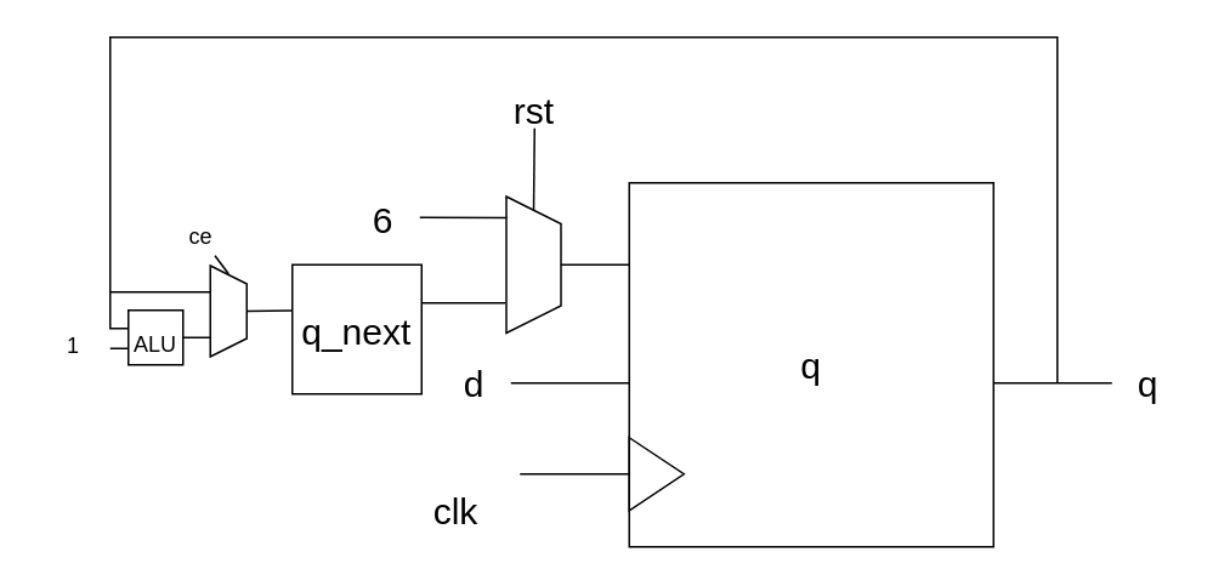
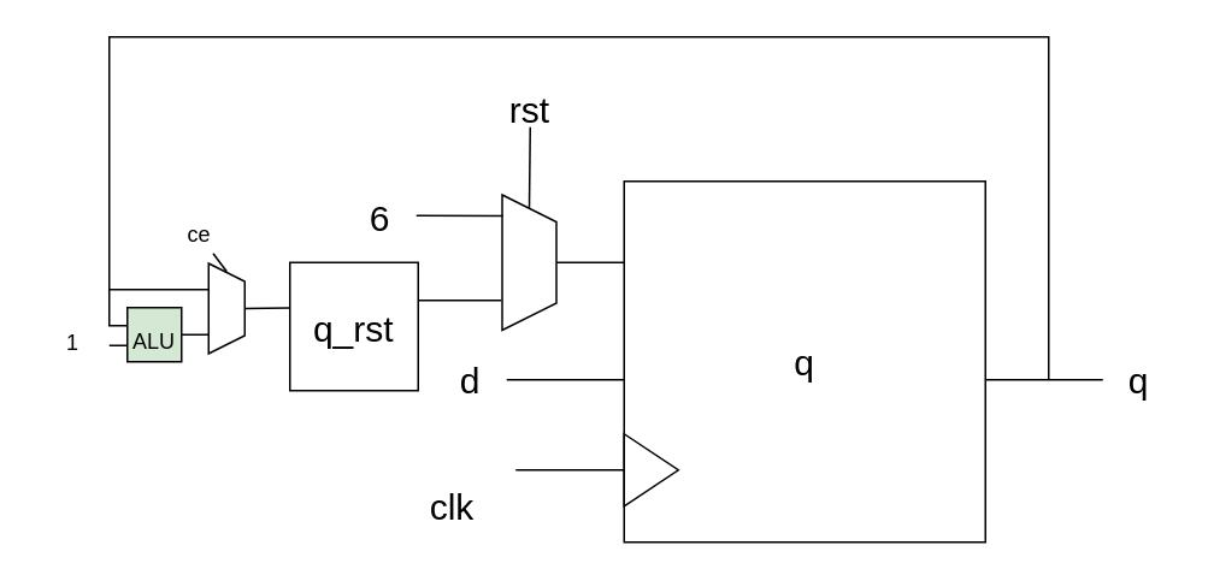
  <mxCell id="0" />
  <mxCell id="1" parent="0" />
  <mxCell id="2" value="q" style="whiteSpace=wrap;html=1;aspect=fixed;fontSize=20;" vertex="1" parent="1"><mxGeometry x="345" y="100" width="200" height="200" as="geometry" /></mxCell>
- <mxCell id="3" value="q_next" style="whiteSpace=wrap;html=1;aspect=fixed;fontSize=20;" vertex="1" parent="1"><mxGeometry x="160" y="145" width="71" height="71" as="geometry" /></mxCell>
+ <mxCell id="3" value="q_rst" style="whiteSpace=wrap;html=1;aspect=fixed;fontSize=20;" vertex="1" parent="1"><mxGeometry x="160" y="145" width="71" height="71" as="geometry" /></mxCell>
  <mxCell id="4" value="" style="shape=trapezoid;perimeter=trapezoidPerimeter;whiteSpace=wrap;html=1;rotation=90;" vertex="1" parent="1"><mxGeometry x="255" y="130" width="75" height="30" as="geometry" /></mxCell>
  <mxCell id="5" value="" style="triangle;whiteSpace=wrap;html=1;" vertex="1" parent="1"><mxGeometry x="345" y="240" width="30" height="40" as="geometry" /></mxCell>
  <mxCell id="6" value="" style="endArrow=none;html=1;" edge="1" parent="1"><mxGeometry width="50" height="50" relative="1" as="geometry"><mxPoint x="285" y="260" as="sourcePoint" /><mxPoint x="345" y="260" as="targetPoint" /><Array as="points"><mxPoint x="325" y="260" /></Array></mxGeometry></mxCell>
  <mxCell id="7" value="" style="endArrow=none;html=1;exitX=0.5;exitY=0;exitDx=0;exitDy=0;" edge="1" parent="1" source="4"><mxGeometry width="50" height="50" relative="1" as="geometry"><mxPoint x="305" y="145" as="sourcePoint" /><mxPoint x="345" y="145" as="targetPoint" /><Array as="points"><mxPoint x="325" y="145" /></Array></mxGeometry></mxCell>
  <mxCell id="8" value="clk" style="text;html=1;strokeColor=none;fillColor=none;align=center;verticalAlign=middle;whiteSpace=wrap;rounded=0;fontSize=20;" vertex="1" parent="1"><mxGeometry x="230" y="270" width="40" height="20" as="geometry" /></mxCell>
  <mxCell id="9" value="" style="endArrow=none;html=1;exitX=0;exitY=0.5;exitDx=0;exitDy=0;" edge="1" parent="1" source="4"><mxGeometry width="50" height="50" relative="1" as="geometry"><mxPoint x="293" y="110" as="sourcePoint" /><mxPoint x="293" y="70" as="targetPoint" /></mxGeometry></mxCell>
  <mxCell id="10" value="" style="endArrow=none;html=1;" edge="1" parent="1"><mxGeometry width="50" height="50" relative="1" as="geometry"><mxPoint x="231" y="166" as="sourcePoint" /><mxPoint x="277" y="166" as="targetPoint" /></mxGeometry></mxCell>
  <mxCell id="11" value="" style="endArrow=none;html=1;" edge="1" parent="1" target="12"><mxGeometry width="50" height="50" relative="1" as="geometry"><mxPoint x="125" y="150" as="sourcePoint" /><mxPoint x="125" y="100" as="targetPoint" /></mxGeometry></mxCell>
  <mxCell id="12" value="ce" style="text;html=1;strokeColor=none;fillColor=none;align=center;verticalAlign=middle;whiteSpace=wrap;rounded=0;" vertex="1" parent="1"><mxGeometry x="90" y="120" width="40" height="20" as="geometry" /></mxCell>
  <mxCell id="13" value="" style="endArrow=none;html=1;" edge="1" parent="1"><mxGeometry width="50" height="50" relative="1" as="geometry"><mxPoint x="280" y="210" as="sourcePoint" /><mxPoint x="345" y="210" as="targetPoint" /></mxGeometry></mxCell>
  <mxCell id="14" value="d" style="text;html=1;strokeColor=none;fillColor=none;align=center;verticalAlign=middle;whiteSpace=wrap;rounded=0;fontSize=20;" vertex="1" parent="1"><mxGeometry x="240" y="200" width="40" height="20" as="geometry" /></mxCell>
  <mxCell id="15" value="" style="endArrow=none;html=1;entryX=0.156;entryY=0.987;entryDx=0;entryDy=0;entryPerimeter=0;" edge="1" parent="1" target="4"><mxGeometry width="50" height="50" relative="1" as="geometry"><mxPoint x="230" y="119" as="sourcePoint" /><mxPoint x="276" y="120" as="targetPoint" /></mxGeometry></mxCell>
  <mxCell id="16" value="rst" style="text;html=1;strokeColor=none;fillColor=none;align=center;verticalAlign=middle;whiteSpace=wrap;rounded=0;fontSize=20;" vertex="1" parent="1"><mxGeometry x="272.5" y="50" width="40" height="20" as="geometry" /></mxCell>
  <mxCell id="17" value="6" style="text;html=1;strokeColor=none;fillColor=none;align=center;verticalAlign=middle;whiteSpace=wrap;rounded=0;fontSize=20;" vertex="1" parent="1"><mxGeometry x="190" y="110" width="40" height="20" as="geometry" /></mxCell>
  <mxCell id="18" value="" style="endArrow=none;html=1;" edge="1" parent="1" target="19"><mxGeometry width="50" height="50" relative="1" as="geometry"><mxPoint x="545" y="210" as="sourcePoint" /><mxPoint x="595" y="210" as="targetPoint" /></mxGeometry></mxCell>
  <mxCell id="19" value="q" style="text;html=1;strokeColor=none;fillColor=none;align=center;verticalAlign=middle;whiteSpace=wrap;rounded=0;fontSize=20;" vertex="1" parent="1"><mxGeometry x="610" y="200" width="40" height="20" as="geometry" /></mxCell>
  <mxCell id="20" value="" style="endArrow=none;html=1;fontSize=20;rounded=0;" edge="1" parent="1"><mxGeometry width="50" height="50" relative="1" as="geometry"><mxPoint x="580" y="210" as="sourcePoint" /><mxPoint x="120" y="160" as="targetPoint" /><Array as="points"><mxPoint x="580" y="20" /><mxPoint x="60" y="20" /><mxPoint x="60" y="160" /></Array></mxGeometry></mxCell>
  <mxCell id="21" value="" style="shape=trapezoid;perimeter=trapezoidPerimeter;whiteSpace=wrap;html=1;rotation=90;" vertex="1" parent="1"><mxGeometry x="100" y="160.5" width="50" height="20" as="geometry" /></mxCell>
  <mxCell id="22" value="" style="endArrow=none;html=1;fontSize=20;entryX=-0.003;entryY=0.355;entryDx=0;entryDy=0;entryPerimeter=0;" edge="1" parent="1" target="3"><mxGeometry width="50" height="50" relative="1" as="geometry"><mxPoint x="135" y="170.5" as="sourcePoint" /><mxPoint x="185" y="120.5" as="targetPoint" /></mxGeometry></mxCell>
- <mxCell id="23" value="&lt;font style=&quot;font-size: 12px&quot;&gt;ALU&lt;/font&gt;" style="whiteSpace=wrap;html=1;aspect=fixed;fontSize=20;" vertex="1" parent="1"><mxGeometry x="70" y="170" width="30" height="30" as="geometry" /></mxCell>
+ <mxCell id="23" value="&lt;font style=&quot;font-size: 12px&quot;&gt;ALU&lt;/font&gt;" style="whiteSpace=wrap;html=1;aspect=fixed;fontSize=20;fillColor=#d5e8d4;" vertex="1" parent="1"><mxGeometry x="70" y="170" width="30" height="30" as="geometry" /></mxCell>
  <mxCell id="24" value="" style="endArrow=none;html=1;fontSize=20;exitX=-0.006;exitY=0.332;exitDx=0;exitDy=0;exitPerimeter=0;rounded=0;" edge="1" parent="1" source="23"><mxGeometry width="50" height="50" relative="1" as="geometry"><mxPoint x="10" y="210" as="sourcePoint" /><mxPoint x="60" y="160" as="targetPoint" /><Array as="points"><mxPoint x="60" y="180" /></Array></mxGeometry></mxCell>
  <mxCell id="25" value="" style="endArrow=none;html=1;fontSize=20;" edge="1" parent="1"><mxGeometry width="50" height="50" relative="1" as="geometry"><mxPoint x="60" y="191" as="sourcePoint" /><mxPoint x="70" y="191" as="targetPoint" /></mxGeometry></mxCell>
  <mxCell id="26" value="1" style="text;html=1;strokeColor=none;fillColor=none;align=center;verticalAlign=middle;whiteSpace=wrap;rounded=0;fontSize=12;" vertex="1" parent="1"><mxGeometry x="20" y="180" width="40" height="20" as="geometry" /></mxCell>
  <mxCell id="27" value="" style="endArrow=none;html=1;fontSize=12;exitX=1;exitY=0.5;exitDx=0;exitDy=0;" edge="1" parent="1" source="23"><mxGeometry width="50" height="50" relative="1" as="geometry"><mxPoint x="65" y="235" as="sourcePoint" /><mxPoint x="115" y="185" as="targetPoint" /></mxGeometry></mxCell>
